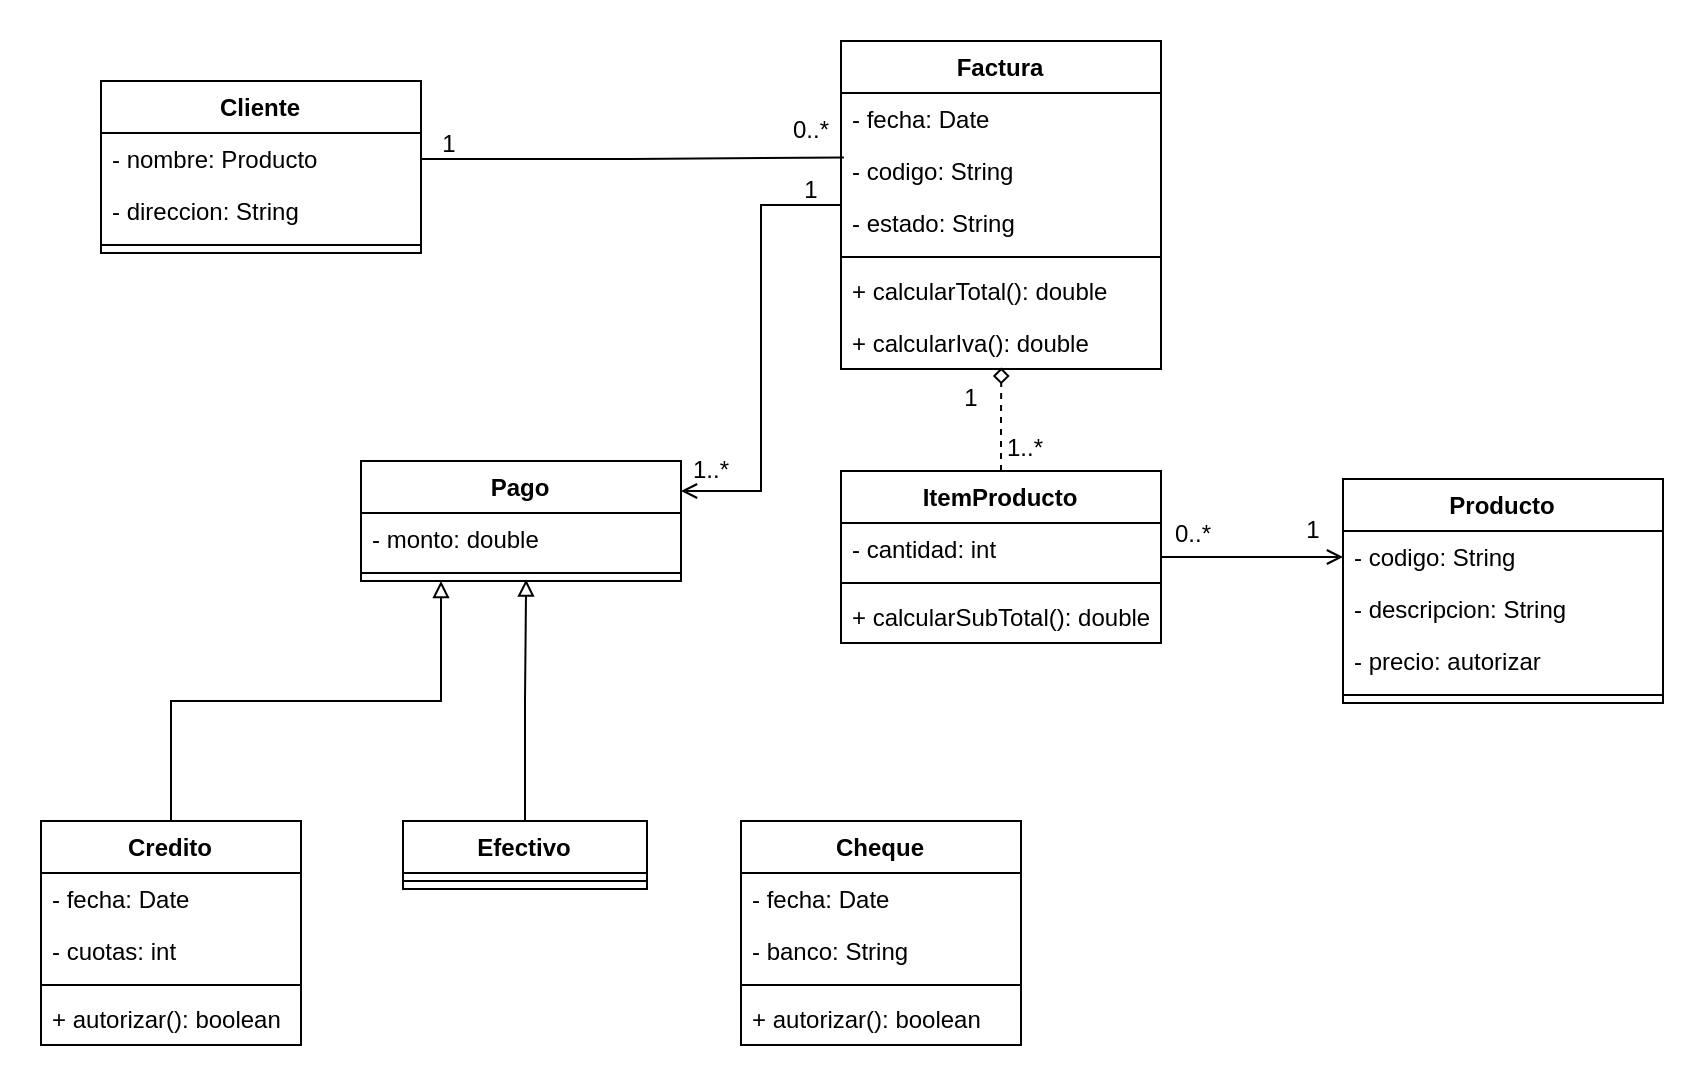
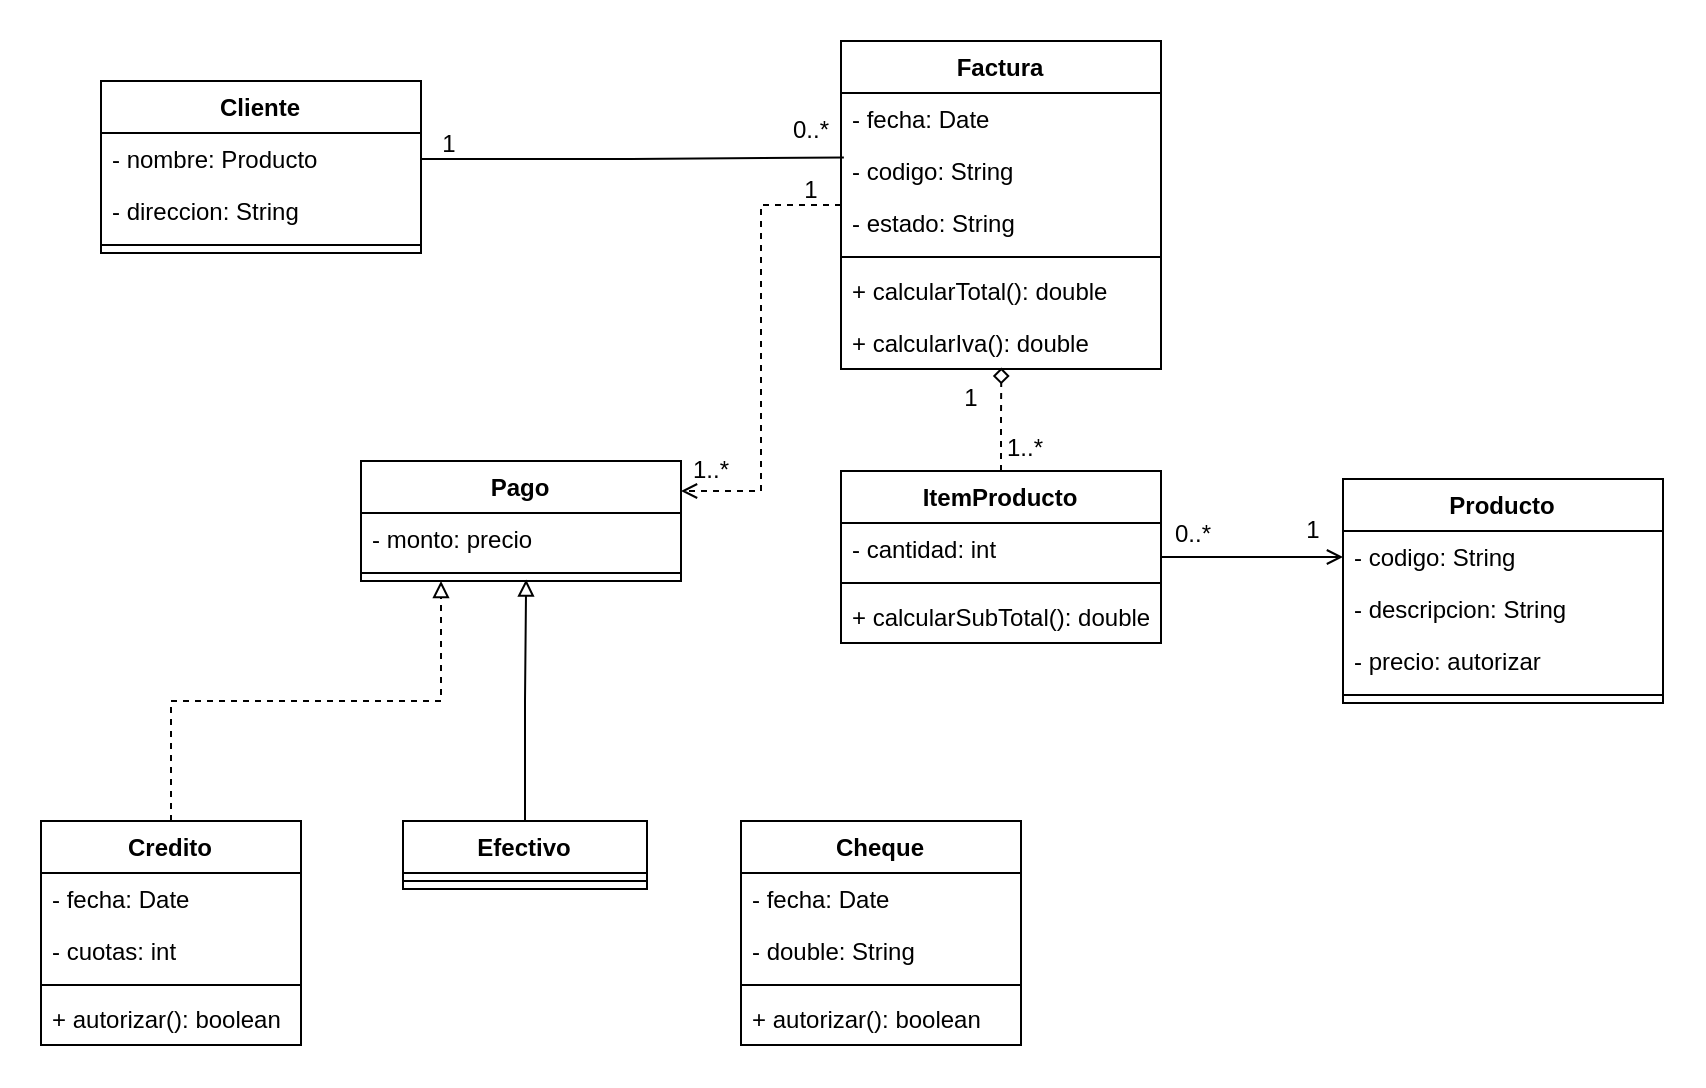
  <mxCell id="0" />
  <mxCell id="1" parent="0" />
  <mxCell id="2" value="Cliente" style="swimlane;fontStyle=1;align=center;verticalAlign=top;childLayout=stackLayout;horizontal=1;startSize=26;horizontalStack=0;resizeParent=1;resizeParentMax=0;resizeLast=0;collapsible=1;marginBottom=0;" vertex="1" parent="1"><mxGeometry x="50" y="40" width="160" height="86" as="geometry" /></mxCell>
  <mxCell id="3" value="- nombre: Producto" style="text;strokeColor=none;fillColor=none;align=left;verticalAlign=top;spacingLeft=4;spacingRight=4;overflow=hidden;rotatable=0;points=[[0,0.5],[1,0.5]];portConstraint=eastwest;" vertex="1" parent="2"><mxGeometry y="26" width="160" height="26" as="geometry" /></mxCell>
  <mxCell id="4" value="- direccion: String" style="text;strokeColor=none;fillColor=none;align=left;verticalAlign=top;spacingLeft=4;spacingRight=4;overflow=hidden;rotatable=0;points=[[0,0.5],[1,0.5]];portConstraint=eastwest;" vertex="1" parent="2"><mxGeometry y="52" width="160" height="26" as="geometry" /></mxCell>
  <mxCell id="5" value="" style="line;strokeWidth=1;fillColor=none;align=left;verticalAlign=middle;spacingTop=-1;spacingLeft=3;spacingRight=3;rotatable=0;labelPosition=right;points=[];portConstraint=eastwest;strokeColor=inherit;" vertex="1" parent="2"><mxGeometry y="78" width="160" height="8" as="geometry" /></mxCell>
  <mxCell id="6" value="Pago" style="swimlane;fontStyle=1;align=center;verticalAlign=top;childLayout=stackLayout;horizontal=1;startSize=26;horizontalStack=0;resizeParent=1;resizeParentMax=0;resizeLast=0;collapsible=1;marginBottom=0;" vertex="1" parent="1"><mxGeometry x="180" y="230" width="160" height="60" as="geometry" /></mxCell>
- <mxCell id="7" value="- monto: double" style="text;strokeColor=none;fillColor=none;align=left;verticalAlign=top;spacingLeft=4;spacingRight=4;overflow=hidden;rotatable=0;points=[[0,0.5],[1,0.5]];portConstraint=eastwest;" vertex="1" parent="6"><mxGeometry y="26" width="160" height="26" as="geometry" /></mxCell>
+ <mxCell id="7" value="- monto: precio" style="text;strokeColor=none;fillColor=none;align=left;verticalAlign=top;spacingLeft=4;spacingRight=4;overflow=hidden;rotatable=0;points=[[0,0.5],[1,0.5]];portConstraint=eastwest;" vertex="1" parent="6"><mxGeometry y="26" width="160" height="26" as="geometry" /></mxCell>
  <mxCell id="8" value="" style="line;strokeWidth=1;fillColor=none;align=left;verticalAlign=middle;spacingTop=-1;spacingLeft=3;spacingRight=3;rotatable=0;labelPosition=right;points=[];portConstraint=eastwest;strokeColor=inherit;" vertex="1" parent="6"><mxGeometry y="52" width="160" height="8" as="geometry" /></mxCell>
- <mxCell id="9" style="edgeStyle=orthogonalEdgeStyle;rounded=0;orthogonalLoop=1;jettySize=auto;html=1;entryX=0.25;entryY=1;entryDx=0;entryDy=0;endArrow=block;endFill=0;exitX=0.5;exitY=0;exitDx=0;exitDy=0;" edge="1" parent="1" source="10" target="6"><mxGeometry relative="1" as="geometry" /></mxCell>
+ <mxCell id="9" style="edgeStyle=orthogonalEdgeStyle;rounded=0;orthogonalLoop=1;jettySize=auto;html=1;entryX=0.25;entryY=1;entryDx=0;entryDy=0;endArrow=block;endFill=0;exitX=0.5;exitY=0;exitDx=0;exitDy=0;dashed=1;" edge="1" parent="1" source="10" target="6"><mxGeometry relative="1" as="geometry" /></mxCell>
  <mxCell id="10" value="Credito" style="swimlane;fontStyle=1;align=center;verticalAlign=top;childLayout=stackLayout;horizontal=1;startSize=26;horizontalStack=0;resizeParent=1;resizeParentMax=0;resizeLast=0;collapsible=1;marginBottom=0;" vertex="1" parent="1"><mxGeometry x="20" y="410" width="130" height="112" as="geometry" /></mxCell>
  <mxCell id="11" value="- fecha: Date" style="text;strokeColor=none;fillColor=none;align=left;verticalAlign=top;spacingLeft=4;spacingRight=4;overflow=hidden;rotatable=0;points=[[0,0.5],[1,0.5]];portConstraint=eastwest;" vertex="1" parent="10"><mxGeometry y="26" width="130" height="26" as="geometry" /></mxCell>
  <mxCell id="12" value="- cuotas: int" style="text;strokeColor=none;fillColor=none;align=left;verticalAlign=top;spacingLeft=4;spacingRight=4;overflow=hidden;rotatable=0;points=[[0,0.5],[1,0.5]];portConstraint=eastwest;" vertex="1" parent="10"><mxGeometry y="52" width="130" height="26" as="geometry" /></mxCell>
  <mxCell id="13" value="" style="line;strokeWidth=1;fillColor=none;align=left;verticalAlign=middle;spacingTop=-1;spacingLeft=3;spacingRight=3;rotatable=0;labelPosition=right;points=[];portConstraint=eastwest;strokeColor=inherit;" vertex="1" parent="10"><mxGeometry y="78" width="130" height="8" as="geometry" /></mxCell>
  <mxCell id="14" value="+ autorizar(): boolean" style="text;strokeColor=none;fillColor=none;align=left;verticalAlign=top;spacingLeft=4;spacingRight=4;overflow=hidden;rotatable=0;points=[[0,0.5],[1,0.5]];portConstraint=eastwest;" vertex="1" parent="10"><mxGeometry y="86" width="130" height="26" as="geometry" /></mxCell>
- <mxCell id="15" style="edgeStyle=orthogonalEdgeStyle;rounded=0;orthogonalLoop=1;jettySize=auto;html=1;entryX=1;entryY=0.25;entryDx=0;entryDy=0;endArrow=open;endFill=0;" edge="1" parent="1" source="16" target="6"><mxGeometry relative="1" as="geometry" /></mxCell>
+ <mxCell id="15" style="edgeStyle=orthogonalEdgeStyle;rounded=0;orthogonalLoop=1;jettySize=auto;html=1;entryX=1;entryY=0.25;entryDx=0;entryDy=0;endArrow=open;endFill=0;dashed=1;" edge="1" parent="1" source="16" target="6"><mxGeometry relative="1" as="geometry" /></mxCell>
  <mxCell id="16" value="Factura" style="swimlane;fontStyle=1;align=center;verticalAlign=top;childLayout=stackLayout;horizontal=1;startSize=26;horizontalStack=0;resizeParent=1;resizeParentMax=0;resizeLast=0;collapsible=1;marginBottom=0;" vertex="1" parent="1"><mxGeometry x="420" y="20" width="160" height="164" as="geometry" /></mxCell>
  <mxCell id="17" value="- fecha: Date" style="text;strokeColor=none;fillColor=none;align=left;verticalAlign=top;spacingLeft=4;spacingRight=4;overflow=hidden;rotatable=0;points=[[0,0.5],[1,0.5]];portConstraint=eastwest;" vertex="1" parent="16"><mxGeometry y="26" width="160" height="26" as="geometry" /></mxCell>
  <mxCell id="18" value="- codigo: String" style="text;strokeColor=none;fillColor=none;align=left;verticalAlign=top;spacingLeft=4;spacingRight=4;overflow=hidden;rotatable=0;points=[[0,0.5],[1,0.5]];portConstraint=eastwest;" vertex="1" parent="16"><mxGeometry y="52" width="160" height="26" as="geometry" /></mxCell>
  <mxCell id="19" value="- estado: String" style="text;strokeColor=none;fillColor=none;align=left;verticalAlign=top;spacingLeft=4;spacingRight=4;overflow=hidden;rotatable=0;points=[[0,0.5],[1,0.5]];portConstraint=eastwest;" vertex="1" parent="16"><mxGeometry y="78" width="160" height="26" as="geometry" /></mxCell>
  <mxCell id="20" value="" style="line;strokeWidth=1;fillColor=none;align=left;verticalAlign=middle;spacingTop=-1;spacingLeft=3;spacingRight=3;rotatable=0;labelPosition=right;points=[];portConstraint=eastwest;strokeColor=inherit;" vertex="1" parent="16"><mxGeometry y="104" width="160" height="8" as="geometry" /></mxCell>
  <mxCell id="21" value="+ calcularTotal(): double" style="text;strokeColor=none;fillColor=none;align=left;verticalAlign=top;spacingLeft=4;spacingRight=4;overflow=hidden;rotatable=0;points=[[0,0.5],[1,0.5]];portConstraint=eastwest;" vertex="1" parent="16"><mxGeometry y="112" width="160" height="26" as="geometry" /></mxCell>
  <mxCell id="22" value="+ calcularIva(): double" style="text;strokeColor=none;fillColor=none;align=left;verticalAlign=top;spacingLeft=4;spacingRight=4;overflow=hidden;rotatable=0;points=[[0,0.5],[1,0.5]];portConstraint=eastwest;" vertex="1" parent="16"><mxGeometry y="138" width="160" height="26" as="geometry" /></mxCell>
  <mxCell id="23" style="edgeStyle=orthogonalEdgeStyle;rounded=0;orthogonalLoop=1;jettySize=auto;html=1;entryX=0.516;entryY=0.909;entryDx=0;entryDy=0;entryPerimeter=0;endArrow=block;endFill=0;" edge="1" parent="1" source="24" target="8"><mxGeometry relative="1" as="geometry" /></mxCell>
  <mxCell id="24" value="Efectivo" style="swimlane;fontStyle=1;align=center;verticalAlign=top;childLayout=stackLayout;horizontal=1;startSize=26;horizontalStack=0;resizeParent=1;resizeParentMax=0;resizeLast=0;collapsible=1;marginBottom=0;" vertex="1" parent="1"><mxGeometry x="201" y="410" width="122" height="34" as="geometry" /></mxCell>
  <mxCell id="25" value="" style="line;strokeWidth=1;fillColor=none;align=left;verticalAlign=middle;spacingTop=-1;spacingLeft=3;spacingRight=3;rotatable=0;labelPosition=right;points=[];portConstraint=eastwest;strokeColor=inherit;" vertex="1" parent="24"><mxGeometry y="26" width="122" height="8" as="geometry" /></mxCell>
  <mxCell id="26" value="Cheque" style="swimlane;fontStyle=1;align=center;verticalAlign=top;childLayout=stackLayout;horizontal=1;startSize=26;horizontalStack=0;resizeParent=1;resizeParentMax=0;resizeLast=0;collapsible=1;marginBottom=0;" vertex="1" parent="1"><mxGeometry x="370" y="410" width="140" height="112" as="geometry" /></mxCell>
  <mxCell id="27" value="- fecha: Date" style="text;strokeColor=none;fillColor=none;align=left;verticalAlign=top;spacingLeft=4;spacingRight=4;overflow=hidden;rotatable=0;points=[[0,0.5],[1,0.5]];portConstraint=eastwest;" vertex="1" parent="26"><mxGeometry y="26" width="140" height="26" as="geometry" /></mxCell>
- <mxCell id="28" value="- banco: String" style="text;strokeColor=none;fillColor=none;align=left;verticalAlign=top;spacingLeft=4;spacingRight=4;overflow=hidden;rotatable=0;points=[[0,0.5],[1,0.5]];portConstraint=eastwest;" vertex="1" parent="26"><mxGeometry y="52" width="140" height="26" as="geometry" /></mxCell>
+ <mxCell id="28" value="- double: String" style="text;strokeColor=none;fillColor=none;align=left;verticalAlign=top;spacingLeft=4;spacingRight=4;overflow=hidden;rotatable=0;points=[[0,0.5],[1,0.5]];portConstraint=eastwest;" vertex="1" parent="26"><mxGeometry y="52" width="140" height="26" as="geometry" /></mxCell>
  <mxCell id="29" value="" style="line;strokeWidth=1;fillColor=none;align=left;verticalAlign=middle;spacingTop=-1;spacingLeft=3;spacingRight=3;rotatable=0;labelPosition=right;points=[];portConstraint=eastwest;strokeColor=inherit;" vertex="1" parent="26"><mxGeometry y="78" width="140" height="8" as="geometry" /></mxCell>
  <mxCell id="30" value="+ autorizar(): boolean" style="text;strokeColor=none;fillColor=none;align=left;verticalAlign=top;spacingLeft=4;spacingRight=4;overflow=hidden;rotatable=0;points=[[0,0.5],[1,0.5]];portConstraint=eastwest;" vertex="1" parent="26"><mxGeometry y="86" width="140" height="26" as="geometry" /></mxCell>
  <mxCell id="31" style="edgeStyle=orthogonalEdgeStyle;rounded=0;orthogonalLoop=1;jettySize=auto;html=1;entryX=0.501;entryY=0.972;entryDx=0;entryDy=0;entryPerimeter=0;endArrow=diamond;endFill=0;dashed=1;" edge="1" parent="1" source="33" target="22"><mxGeometry relative="1" as="geometry" /></mxCell>
  <mxCell id="32" style="edgeStyle=orthogonalEdgeStyle;rounded=0;orthogonalLoop=1;jettySize=auto;html=1;entryX=0;entryY=0.5;entryDx=0;entryDy=0;endArrow=open;endFill=0;" edge="1" parent="1" source="33" target="39"><mxGeometry relative="1" as="geometry" /></mxCell>
  <mxCell id="33" value="ItemProducto" style="swimlane;fontStyle=1;align=center;verticalAlign=top;childLayout=stackLayout;horizontal=1;startSize=26;horizontalStack=0;resizeParent=1;resizeParentMax=0;resizeLast=0;collapsible=1;marginBottom=0;" vertex="1" parent="1"><mxGeometry x="420" y="235" width="160" height="86" as="geometry" /></mxCell>
  <mxCell id="34" value="- cantidad: int" style="text;strokeColor=none;fillColor=none;align=left;verticalAlign=top;spacingLeft=4;spacingRight=4;overflow=hidden;rotatable=0;points=[[0,0.5],[1,0.5]];portConstraint=eastwest;" vertex="1" parent="33"><mxGeometry y="26" width="160" height="26" as="geometry" /></mxCell>
  <mxCell id="35" value="" style="line;strokeWidth=1;fillColor=none;align=left;verticalAlign=middle;spacingTop=-1;spacingLeft=3;spacingRight=3;rotatable=0;labelPosition=right;points=[];portConstraint=eastwest;strokeColor=inherit;" vertex="1" parent="33"><mxGeometry y="52" width="160" height="8" as="geometry" /></mxCell>
  <mxCell id="36" value="+ calcularSubTotal(): double" style="text;strokeColor=none;fillColor=none;align=left;verticalAlign=top;spacingLeft=4;spacingRight=4;overflow=hidden;rotatable=0;points=[[0,0.5],[1,0.5]];portConstraint=eastwest;" vertex="1" parent="33"><mxGeometry y="60" width="160" height="26" as="geometry" /></mxCell>
  <mxCell id="37" style="edgeStyle=orthogonalEdgeStyle;rounded=0;orthogonalLoop=1;jettySize=auto;html=1;entryX=0.009;entryY=0.238;entryDx=0;entryDy=0;endArrow=none;endFill=0;entryPerimeter=0;" edge="1" parent="1" source="3" target="18"><mxGeometry relative="1" as="geometry" /></mxCell>
  <mxCell id="38" value="Producto" style="swimlane;fontStyle=1;align=center;verticalAlign=top;childLayout=stackLayout;horizontal=1;startSize=26;horizontalStack=0;resizeParent=1;resizeParentMax=0;resizeLast=0;collapsible=1;marginBottom=0;" vertex="1" parent="1"><mxGeometry x="671" y="239" width="160" height="112" as="geometry" /></mxCell>
  <mxCell id="39" value="- codigo: String" style="text;strokeColor=none;fillColor=none;align=left;verticalAlign=top;spacingLeft=4;spacingRight=4;overflow=hidden;rotatable=0;points=[[0,0.5],[1,0.5]];portConstraint=eastwest;" vertex="1" parent="38"><mxGeometry y="26" width="160" height="26" as="geometry" /></mxCell>
  <mxCell id="40" value="- descripcion: String" style="text;strokeColor=none;fillColor=none;align=left;verticalAlign=top;spacingLeft=4;spacingRight=4;overflow=hidden;rotatable=0;points=[[0,0.5],[1,0.5]];portConstraint=eastwest;" vertex="1" parent="38"><mxGeometry y="52" width="160" height="26" as="geometry" /></mxCell>
  <mxCell id="41" value="- precio: autorizar" style="text;strokeColor=none;fillColor=none;align=left;verticalAlign=top;spacingLeft=4;spacingRight=4;overflow=hidden;rotatable=0;points=[[0,0.5],[1,0.5]];portConstraint=eastwest;" vertex="1" parent="38"><mxGeometry y="78" width="160" height="26" as="geometry" /></mxCell>
  <mxCell id="42" value="" style="line;strokeWidth=1;fillColor=none;align=left;verticalAlign=middle;spacingTop=-1;spacingLeft=3;spacingRight=3;rotatable=0;labelPosition=right;points=[];portConstraint=eastwest;strokeColor=inherit;" vertex="1" parent="38"><mxGeometry y="104" width="160" height="8" as="geometry" /></mxCell>
  <mxCell id="43" value="1" style="text;html=1;align=center;verticalAlign=middle;resizable=0;points=[];autosize=1;strokeColor=none;fillColor=none;" vertex="1" parent="1"><mxGeometry x="209" y="57" width="30" height="30" as="geometry" /></mxCell>
  <mxCell id="44" value="0..*" style="text;html=1;align=center;verticalAlign=middle;resizable=0;points=[];autosize=1;strokeColor=none;fillColor=none;" vertex="1" parent="1"><mxGeometry x="385" y="50" width="40" height="30" as="geometry" /></mxCell>
  <mxCell id="45" value="1" style="text;html=1;align=center;verticalAlign=middle;resizable=0;points=[];autosize=1;strokeColor=none;fillColor=none;" vertex="1" parent="1"><mxGeometry x="390" y="80" width="30" height="30" as="geometry" /></mxCell>
  <mxCell id="46" value="1..*" style="text;html=1;align=center;verticalAlign=middle;resizable=0;points=[];autosize=1;strokeColor=none;fillColor=none;" vertex="1" parent="1"><mxGeometry x="335" y="220" width="40" height="30" as="geometry" /></mxCell>
  <mxCell id="47" value="1" style="text;html=1;align=center;verticalAlign=middle;resizable=0;points=[];autosize=1;strokeColor=none;fillColor=none;" vertex="1" parent="1"><mxGeometry x="470" y="184" width="30" height="30" as="geometry" /></mxCell>
  <mxCell id="48" value="1..*" style="text;html=1;align=center;verticalAlign=middle;resizable=0;points=[];autosize=1;strokeColor=none;fillColor=none;" vertex="1" parent="1"><mxGeometry x="492" y="209" width="40" height="30" as="geometry" /></mxCell>
  <mxCell id="49" value="0..*" style="text;html=1;align=center;verticalAlign=middle;resizable=0;points=[];autosize=1;strokeColor=none;fillColor=none;" vertex="1" parent="1"><mxGeometry x="576" y="252" width="40" height="30" as="geometry" /></mxCell>
  <mxCell id="50" value="1" style="text;html=1;align=center;verticalAlign=middle;resizable=0;points=[];autosize=1;strokeColor=none;fillColor=none;" vertex="1" parent="1"><mxGeometry x="641" y="250" width="30" height="30" as="geometry" /></mxCell>
